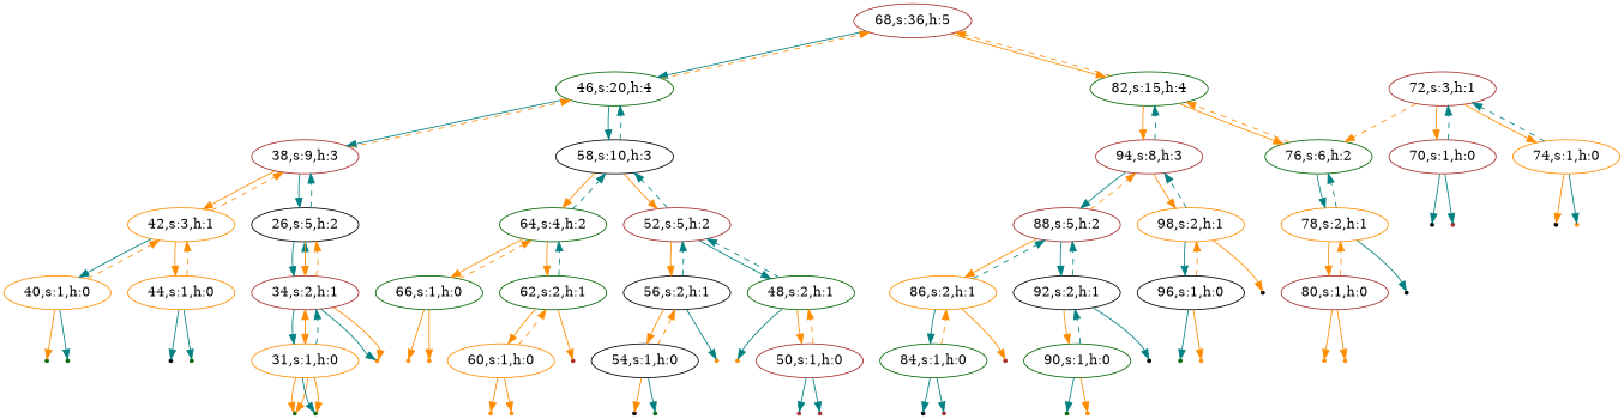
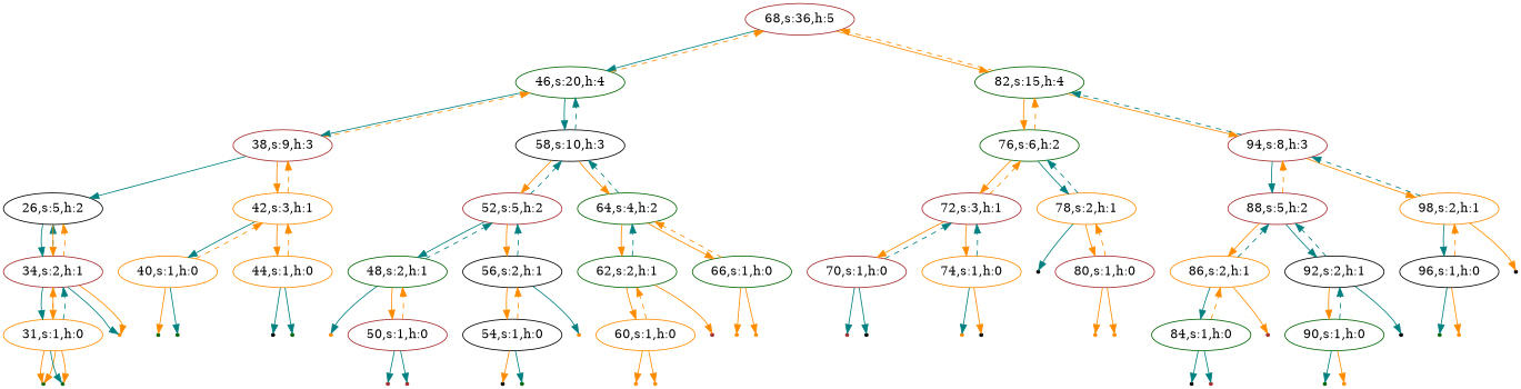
  digraph {
    node [color=darkorange]
    edge [color=darkorange]
    n1 [color=brown label="68,s:36,h:5"]
    n2 [color=darkgreen label="46,s:20,h:4"]
    n3 [color=darkgreen label="82,s:15,h:4"]
    n4 [color=brown label="38,s:9,h:3"]
    n5 [color=black label="58,s:10,h:3"]
    n6 [color=darkgreen label="76,s:6,h:2"]
    n7 [color=brown label="94,s:8,h:3"]
    nulll30 [color=darkgreen shape=point]
    n9 [label="31,s:1,h:0"]
    n10 [color=brown label="34,s:2,h:1"]
    nullr30 [color=darkgreen shape=point]
    n12 [color=black label="26,s:5,h:2"]
    nullr34 [shape=point]
    n14 [label="42,s:3,h:1"]
    n15 [label="40,s:1,h:0"]
    n16 [label="44,s:1,h:0"]
    n17 [color=brown label="52,s:5,h:2"]
    n18 [color=darkgreen label="64,s:4,h:2"]
    nulll40 [color=darkgreen shape=point]
    nullr40 [color=darkgreen shape=point]
    nulll44 [color=black shape=point]
    nullr44 [color=darkgreen shape=point]
    nulll48 [shape=point]
    n24 [color=darkgreen label="48,s:2,h:1"]
    n25 [color=brown label="50,s:1,h:0"]
    n26 [color=black label="56,s:2,h:1"]
    nulll50 [color=brown shape=point]
    nullr50 [color=brown shape=point]
    n29 [color=black label="54,s:1,h:0"]
    nullr56 [shape=point]
    n31 [color=darkgreen label="62,s:2,h:1"]
    n32 [color=darkgreen label="66,s:1,h:0"]
    nulll54 [color=black shape=point]
    nullr54 [color=darkgreen shape=point]
    nulll60 [shape=point]
    n36 [label="60,s:1,h:0"]
    nullr60 [shape=point]
    nullr62 [color=brown shape=point]
    nulll66 [shape=point]
    nullr66 [shape=point]
    nulll70 [color=brown shape=point]
    n42 [color=brown label="70,s:1,h:0"]
    n43 [color=brown label="72,s:3,h:1"]
    nullr70 [color=black shape=point]
    n45 [label="74,s:1,h:0"]
    n46 [label="78,s:2,h:1"]
    nulll74 [shape=point]
    nullr74 [color=black shape=point]
    nulll78 [color=black shape=point]
    n50 [color=brown label="80,s:1,h:0"]
    n51 [color=brown label="88,s:5,h:2"]
    n52 [label="98,s:2,h:1"]
    nulll80 [shape=point]
    nullr80 [shape=point]
    nulll84 [color=black shape=point]
    n56 [color=darkgreen label="84,s:1,h:0"]
    n57 [label="86,s:2,h:1"]
    nullr84 [color=brown shape=point]
    nullr86 [color=brown shape=point]
    n60 [color=black label="92,s:2,h:1"]
    n61 [color=darkgreen label="90,s:1,h:0"]
    nullr92 [color=black shape=point]
    n63 [color=black label="96,s:1,h:0"]
    nullr98 [color=black shape=point]
    nulll90 [color=darkgreen shape=point]
    nullr90 [shape=point]
    nulll96 [color=darkgreen shape=point]
    nullr96 [shape=point]
    subgraph sub_1 {
      rank=same
      n1
    }
    n1 -> n2 [color=teal]
    n1 -> n3
    n2 -> n1 [style=dashed]
    n2 -> n4 [color=teal]
    n2 -> n5 [color=teal]
    n3 -> n1 [style=dashed]
    n3 -> n6
    n3 -> n7
    n4 -> n2 [style=dashed]
    n4 -> n12 [color=teal]
    n4 -> n14
    n5 -> n2 [color=teal style=dashed]
    n5 -> n17
    n5 -> n18
    n6 -> n3 [style=dashed]
+   n6 -> n43
    n6 -> n46 [color=teal]
    n7 -> n3 [color=teal style=dashed]
    n7 -> n51 [color=teal]
    n7 -> n52
    n9 -> nulll30
    n9 -> nulll30
    n9 -> n10 [style=dashed]
    n9 -> n10 [color=teal style=dashed]
    n9 -> nullr30 [color=teal]
    n9 -> nullr30
    n10 -> n9
    n10 -> n9 [color=teal]
    n10 -> n12 [color=teal style=dashed]
    n10 -> n12 [style=dashed]
    n10 -> nullr34 [color=teal]
    n10 -> nullr34
-   n12 -> n4 [color=teal style=dashed]
    n12 -> n10
    n12 -> n10 [color=teal]
    n14 -> n4 [style=dashed]
    n14 -> n15 [color=teal]
    n14 -> n16
    n15 -> n14 [style=dashed]
    n15 -> nulll40
    n15 -> nullr40 [color=teal]
    n16 -> n14 [style=dashed]
    n16 -> nulll44 [color=teal]
    n16 -> nullr44 [color=teal]
    n17 -> n5 [color=teal style=dashed]
    n17 -> n24 [color=teal]
    n17 -> n26
    n18 -> n5 [color=teal style=dashed]
    n18 -> n31
    n18 -> n32
    n24 -> n17 [color=teal style=dashed]
    n24 -> nulll48 [color=teal]
    n24 -> n25
    n25 -> n24 [style=dashed]
    n25 -> nulll50 [color=teal]
    n25 -> nullr50 [color=teal]
    n26 -> n17 [color=teal style=dashed]
    n26 -> n29
    n26 -> nullr56 [color=teal]
    n29 -> n26 [style=dashed]
    n29 -> nulll54
    n29 -> nullr54 [color=teal]
    n31 -> n18 [color=teal style=dashed]
    n31 -> n36
    n31 -> nullr62
    n32 -> n18 [style=dashed]
    n32 -> nulll66
    n32 -> nullr66
    n36 -> n31 [style=dashed]
    n36 -> nulll60
    n36 -> nullr60
    n42 -> nulll70 [color=teal]
    n42 -> n43 [color=teal style=dashed]
    n42 -> nullr70 [color=teal]
    n43 -> n6 [style=dashed]
    n43 -> n42
    n43 -> n45
    n45 -> n43 [color=teal style=dashed]
    n45 -> nulll74 [color=teal]
    n45 -> nullr74
    n46 -> n6 [color=teal style=dashed]
    n46 -> nulll78 [color=teal]
    n46 -> n50
    n50 -> n46 [style=dashed]
    n50 -> nulll80
    n50 -> nullr80
    n51 -> n7 [style=dashed]
    n51 -> n57
    n51 -> n60 [color=teal]
    n52 -> n7 [color=teal style=dashed]
    n52 -> n63 [color=teal]
    n52 -> nullr98
    n56 -> nulll84 [color=teal]
    n56 -> n57 [style=dashed]
    n56 -> nullr84 [color=teal]
    n57 -> n51 [color=teal style=dashed]
    n57 -> n56 [color=teal]
    n57 -> nullr86
    n60 -> n51 [color=teal style=dashed]
    n60 -> n61
    n60 -> nullr92 [color=teal]
    n61 -> n60 [color=teal style=dashed]
    n61 -> nulll90 [color=teal]
    n61 -> nullr90
    n63 -> n52 [style=dashed]
    n63 -> nulll96 [color=teal]
    n63 -> nullr96
  }
